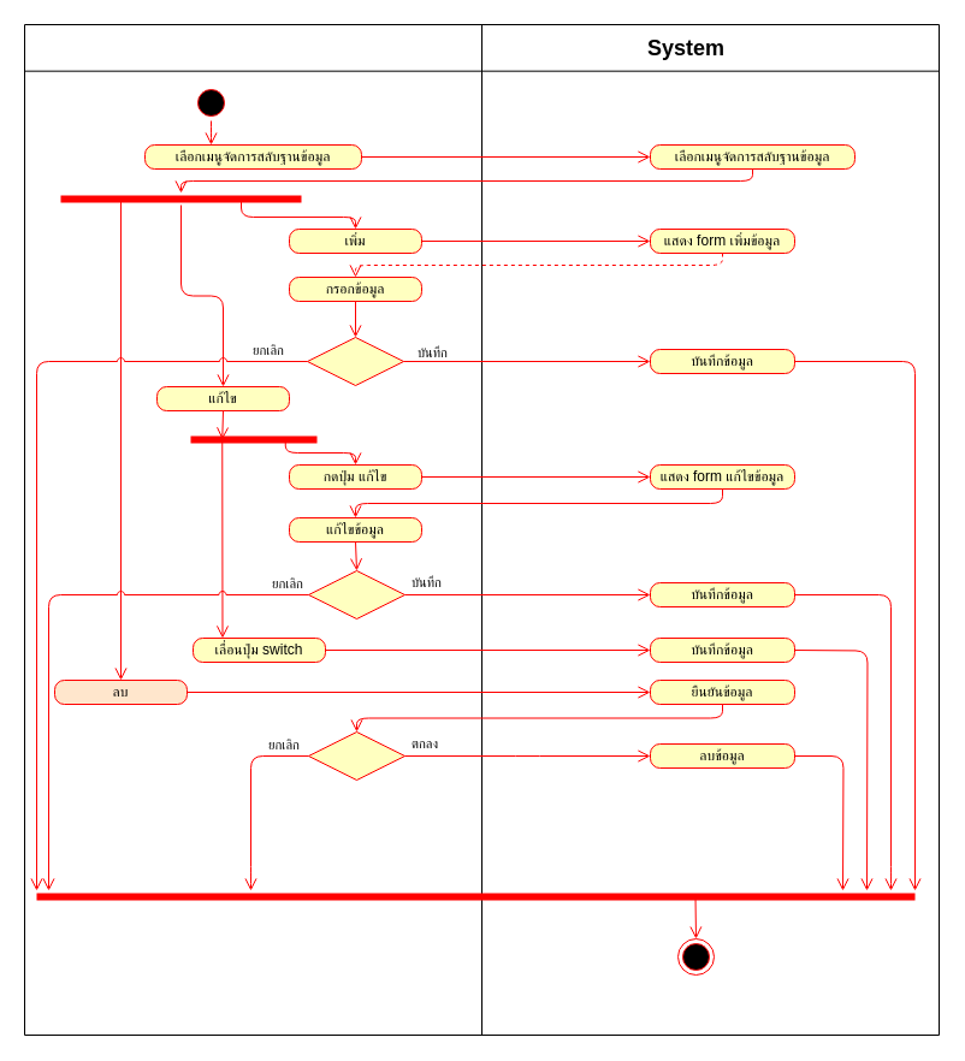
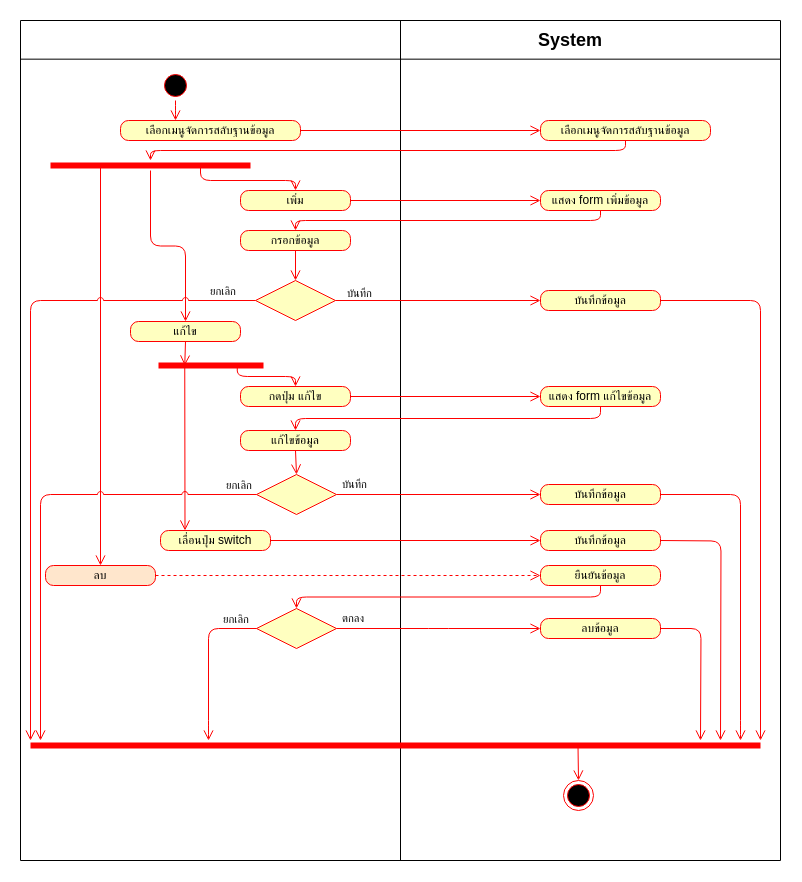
  <mxCell id="0" />
  <mxCell id="1" parent="0" />
  <mxCell id="2" value="" style="endArrow=none;html=1;" parent="1" edge="1"><mxGeometry width="50" height="50" relative="1" as="geometry"><mxPoint x="400" y="860" as="sourcePoint" /><mxPoint x="400" y="20" as="targetPoint" /></mxGeometry></mxCell>
  <mxCell id="3" value="" style="endArrow=none;html=1;" parent="1" edge="1"><mxGeometry width="50" height="50" relative="1" as="geometry"><mxPoint x="20" y="860" as="sourcePoint" /><mxPoint x="20" y="20" as="targetPoint" /></mxGeometry></mxCell>
  <mxCell id="4" value="" style="endArrow=none;html=1;" parent="1" edge="1"><mxGeometry width="50" height="50" relative="1" as="geometry"><mxPoint x="780" y="860" as="sourcePoint" /><mxPoint x="780" y="20" as="targetPoint" /></mxGeometry></mxCell>
  <mxCell id="5" value="" style="endArrow=none;html=1;" parent="1" edge="1"><mxGeometry width="50" height="50" relative="1" as="geometry"><mxPoint x="780" y="20" as="sourcePoint" /><mxPoint x="20" y="20" as="targetPoint" /></mxGeometry></mxCell>
  <mxCell id="6" value="" style="endArrow=none;html=1;" parent="1" edge="1"><mxGeometry width="50" height="50" relative="1" as="geometry"><mxPoint x="780" y="58.67" as="sourcePoint" /><mxPoint x="20" y="58.67" as="targetPoint" /></mxGeometry></mxCell>
  <mxCell id="7" value="&lt;font style=&quot;font-size: 18px&quot;&gt;&lt;b&gt;System&lt;/b&gt;&lt;/font&gt;" style="text;html=1;strokeColor=none;fillColor=none;align=center;verticalAlign=middle;whiteSpace=wrap;rounded=0;" parent="1" vertex="1"><mxGeometry x="550" y="30" width="40" height="20" as="geometry" /></mxCell>
  <mxCell id="8" value="" style="endArrow=none;html=1;" parent="1" edge="1"><mxGeometry width="50" height="50" relative="1" as="geometry"><mxPoint x="780" y="860" as="sourcePoint" /><mxPoint x="20" y="860" as="targetPoint" /></mxGeometry></mxCell>
  <mxCell id="9" value="เลือกเมนูจัดการสลับฐานข้อมูล" style="rounded=1;whiteSpace=wrap;html=1;arcSize=40;fontColor=#000000;fillColor=#ffffc0;strokeColor=#ff0000;" parent="1" vertex="1"><mxGeometry x="120" y="120" width="180" height="20" as="geometry" /></mxCell>
  <mxCell id="10" value="" style="edgeStyle=orthogonalEdgeStyle;html=1;verticalAlign=bottom;endArrow=open;endSize=8;strokeColor=#ff0000;exitX=1;exitY=0.5;exitDx=0;exitDy=0;entryX=0;entryY=0.5;entryDx=0;entryDy=0;" parent="1" source="9" target="13" edge="1"><mxGeometry relative="1" as="geometry"><mxPoint x="250" y="290" as="targetPoint" /><mxPoint x="330" y="200" as="sourcePoint" /></mxGeometry></mxCell>
  <mxCell id="11" value="" style="ellipse;html=1;shape=startState;fillColor=#000000;strokeColor=#ff0000;" parent="1" vertex="1"><mxGeometry x="160" y="70" width="30" height="30" as="geometry" /></mxCell>
  <mxCell id="12" value="" style="edgeStyle=orthogonalEdgeStyle;html=1;verticalAlign=bottom;endArrow=open;endSize=8;strokeColor=#ff0000;" parent="1" source="11" edge="1"><mxGeometry relative="1" as="geometry"><mxPoint x="175" y="120" as="targetPoint" /></mxGeometry></mxCell>
  <mxCell id="13" value="เลือกเมนูจัดการสลับฐานข้อมูล" style="rounded=1;whiteSpace=wrap;html=1;arcSize=40;fontColor=#000000;fillColor=#ffffc0;strokeColor=#ff0000;" parent="1" vertex="1"><mxGeometry x="540" y="120" width="170" height="20" as="geometry" /></mxCell>
  <mxCell id="14" value="" style="shape=line;html=1;strokeWidth=6;strokeColor=#ff0000;" parent="1" vertex="1"><mxGeometry x="50" y="160" width="200" height="10" as="geometry" /></mxCell>
  <mxCell id="15" value="" style="edgeStyle=orthogonalEdgeStyle;html=1;verticalAlign=bottom;endArrow=open;endSize=8;strokeColor=#ff0000;exitX=0.75;exitY=0.5;exitDx=0;exitDy=0;exitPerimeter=0;entryX=0.5;entryY=0;entryDx=0;entryDy=0;" parent="1" source="14" target="18" edge="1"><mxGeometry relative="1" as="geometry"><mxPoint x="200" y="180" as="targetPoint" /><mxPoint x="160" y="180" as="sourcePoint" /></mxGeometry></mxCell>
  <mxCell id="16" value="" style="html=1;verticalAlign=bottom;endArrow=open;endSize=8;strokeColor=#ff0000;entryX=0.5;entryY=0;entryDx=0;entryDy=0;edgeStyle=orthogonalEdgeStyle;jumpStyle=arc;" parent="1" source="14" target="19" edge="1"><mxGeometry relative="1" as="geometry"><mxPoint x="100" y="290" as="targetPoint" /><mxPoint x="170" y="190" as="sourcePoint" /></mxGeometry></mxCell>
  <mxCell id="17" value="" style="edgeStyle=orthogonalEdgeStyle;html=1;verticalAlign=bottom;endArrow=open;endSize=8;strokeColor=#ff0000;exitX=0.5;exitY=1;exitDx=0;exitDy=0;" parent="1" source="13" target="14" edge="1"><mxGeometry relative="1" as="geometry"><mxPoint x="550" y="140" as="targetPoint" /><mxPoint x="470" y="150" as="sourcePoint" /></mxGeometry></mxCell>
  <mxCell id="18" value="เพิ่ม" style="rounded=1;whiteSpace=wrap;html=1;arcSize=40;fontColor=#000000;fillColor=#ffffc0;strokeColor=#ff0000;" parent="1" vertex="1"><mxGeometry x="240" y="190" width="110" height="20" as="geometry" /></mxCell>
  <mxCell id="19" value="แก้ไข" style="rounded=1;whiteSpace=wrap;html=1;arcSize=40;fontColor=#000000;fillColor=#ffffc0;strokeColor=#ff0000;" parent="1" vertex="1"><mxGeometry x="130" y="321" width="110" height="20" as="geometry" /></mxCell>
  <mxCell id="20" value="ลบ" style="rounded=1;whiteSpace=wrap;html=1;arcSize=40;fontColor=#000000;fillColor=#ffe6cc;strokeColor=#ff0000;" parent="1" vertex="1"><mxGeometry x="45" y="565" width="110" height="20" as="geometry" /></mxCell>
  <mxCell id="21" value="แสดง form เพิ่มข้อมูล" style="rounded=1;whiteSpace=wrap;html=1;arcSize=40;fontColor=#000000;fillColor=#ffffc0;strokeColor=#ff0000;" parent="1" vertex="1"><mxGeometry x="540" y="190" width="120" height="20" as="geometry" /></mxCell>
  <mxCell id="22" value="" style="edgeStyle=orthogonalEdgeStyle;html=1;verticalAlign=bottom;endArrow=open;endSize=8;strokeColor=#ff0000;exitX=1;exitY=0.5;exitDx=0;exitDy=0;" parent="1" source="18" target="21" edge="1"><mxGeometry relative="1" as="geometry"><mxPoint x="530" y="205" as="targetPoint" /><mxPoint x="340" y="204.5" as="sourcePoint" /></mxGeometry></mxCell>
  <mxCell id="23" value="กรอกข้อมูล" style="rounded=1;whiteSpace=wrap;html=1;arcSize=40;fontColor=#000000;fillColor=#ffffc0;strokeColor=#ff0000;" parent="1" vertex="1"><mxGeometry x="240" y="230" width="110" height="20" as="geometry" /></mxCell>
- <mxCell id="24" value="" style="edgeStyle=orthogonalEdgeStyle;html=1;verticalAlign=bottom;endArrow=open;endSize=8;strokeColor=#ff0000;exitX=0.5;exitY=1;exitDx=0;exitDy=0;entryX=0.5;entryY=0;entryDx=0;entryDy=0;dashed=1;" parent="1" source="21" target="23" edge="1"><mxGeometry relative="1" as="geometry"><mxPoint x="580" y="280" as="targetPoint" /><mxPoint x="390" y="280" as="sourcePoint" /></mxGeometry></mxCell>
+ <mxCell id="24" value="" style="edgeStyle=orthogonalEdgeStyle;html=1;verticalAlign=bottom;endArrow=open;endSize=8;strokeColor=#ff0000;exitX=0.5;exitY=1;exitDx=0;exitDy=0;entryX=0.5;entryY=0;entryDx=0;entryDy=0;" parent="1" source="21" target="23" edge="1"><mxGeometry relative="1" as="geometry"><mxPoint x="580" y="280" as="targetPoint" /><mxPoint x="390" y="280" as="sourcePoint" /></mxGeometry></mxCell>
  <mxCell id="25" value="" style="rhombus;whiteSpace=wrap;html=1;fillColor=#ffffc0;strokeColor=#ff0000;" parent="1" vertex="1"><mxGeometry x="255" y="280" width="80" height="40" as="geometry" /></mxCell>
  <mxCell id="26" value="บันทึก" style="edgeStyle=orthogonalEdgeStyle;html=1;align=left;verticalAlign=top;endArrow=open;endSize=8;strokeColor=#ff0000;exitX=1;exitY=0.5;exitDx=0;exitDy=0;" parent="1" source="25" edge="1"><mxGeometry x="-0.9" y="20" relative="1" as="geometry"><mxPoint x="540" y="300" as="targetPoint" /><mxPoint x="310" y="330" as="sourcePoint" /><mxPoint as="offset" /></mxGeometry></mxCell>
  <mxCell id="27" value="บันทึกข้อมูล" style="rounded=1;whiteSpace=wrap;html=1;arcSize=40;fontColor=#000000;fillColor=#ffffc0;strokeColor=#ff0000;" parent="1" vertex="1"><mxGeometry x="540" y="290" width="120" height="20" as="geometry" /></mxCell>
  <mxCell id="28" value="" style="edgeStyle=orthogonalEdgeStyle;html=1;verticalAlign=bottom;endArrow=open;endSize=8;strokeColor=#ff0000;exitX=1;exitY=0.5;exitDx=0;exitDy=0;" parent="1" source="27" edge="1"><mxGeometry relative="1" as="geometry"><mxPoint x="760" y="740" as="targetPoint" /><mxPoint x="685" y="410" as="sourcePoint" /><Array as="points"><mxPoint x="760" y="300" /></Array></mxGeometry></mxCell>
  <mxCell id="29" value="" style="edgeStyle=orthogonalEdgeStyle;html=1;verticalAlign=bottom;endArrow=open;endSize=8;strokeColor=#ff0000;entryX=0.5;entryY=0;entryDx=0;entryDy=0;exitX=0.5;exitY=1;exitDx=0;exitDy=0;" parent="1" source="23" target="25" edge="1"><mxGeometry relative="1" as="geometry"><mxPoint x="294.5" y="290" as="targetPoint" /><mxPoint x="294.5" y="250" as="sourcePoint" /></mxGeometry></mxCell>
  <mxCell id="30" value="" style="shape=line;html=1;strokeWidth=6;strokeColor=#ff0000;" parent="1" vertex="1"><mxGeometry x="158" y="360" width="105" height="10" as="geometry" /></mxCell>
  <mxCell id="31" value="" style="edgeStyle=orthogonalEdgeStyle;html=1;verticalAlign=bottom;endArrow=open;endSize=8;strokeColor=#ff0000;exitX=0.25;exitY=0.5;exitDx=0;exitDy=0;exitPerimeter=0;entryX=0.5;entryY=0;entryDx=0;entryDy=0;jumpStyle=none;" parent="1" source="14" target="20" edge="1"><mxGeometry relative="1" as="geometry"><mxPoint x="100" y="260" as="targetPoint" /><mxPoint x="305" y="260" as="sourcePoint" /></mxGeometry></mxCell>
  <mxCell id="32" value="" style="html=1;verticalAlign=bottom;endArrow=open;endSize=8;strokeColor=#ff0000;entryX=0.25;entryY=0.5;entryDx=0;entryDy=0;entryPerimeter=0;exitX=0.5;exitY=1;exitDx=0;exitDy=0;" parent="1" source="19" target="30" edge="1"><mxGeometry relative="1" as="geometry"><mxPoint x="181.25" y="405" as="targetPoint" /><mxPoint x="190" y="375" as="sourcePoint" /></mxGeometry></mxCell>
  <mxCell id="33" value="กดปุ่ม แก้ไข" style="rounded=1;whiteSpace=wrap;html=1;arcSize=40;fontColor=#000000;fillColor=#ffffc0;strokeColor=#ff0000;" parent="1" vertex="1"><mxGeometry x="240" y="386" width="110" height="20" as="geometry" /></mxCell>
  <mxCell id="34" value="เลื่อนปุ่ม switch" style="rounded=1;whiteSpace=wrap;html=1;arcSize=40;fontColor=#000000;fillColor=#ffffc0;strokeColor=#ff0000;" parent="1" vertex="1"><mxGeometry x="160" y="530" width="110" height="20" as="geometry" /></mxCell>
  <mxCell id="35" value="" style="rhombus;whiteSpace=wrap;html=1;fillColor=#ffffc0;strokeColor=#ff0000;" parent="1" vertex="1"><mxGeometry x="256" y="474" width="80" height="40" as="geometry" /></mxCell>
  <mxCell id="36" value="" style="html=1;verticalAlign=bottom;endArrow=open;endSize=8;strokeColor=#ff0000;entryX=0.5;entryY=0;entryDx=0;entryDy=0;exitX=0.75;exitY=0.5;exitDx=0;exitDy=0;exitPerimeter=0;edgeStyle=orthogonalEdgeStyle;" parent="1" source="30" target="33" edge="1"><mxGeometry relative="1" as="geometry"><mxPoint x="194.25" y="375" as="targetPoint" /><mxPoint x="195" y="351" as="sourcePoint" /><Array as="points"><mxPoint x="237" y="376" /><mxPoint x="295" y="376" /></Array></mxGeometry></mxCell>
  <mxCell id="37" value="" style="edgeStyle=orthogonalEdgeStyle;html=1;verticalAlign=bottom;endArrow=open;endSize=8;strokeColor=#ff0000;exitX=1;exitY=0.5;exitDx=0;exitDy=0;entryX=0;entryY=0.5;entryDx=0;entryDy=0;" parent="1" source="33" target="38" edge="1"><mxGeometry relative="1" as="geometry"><mxPoint x="540" y="395.5" as="targetPoint" /><mxPoint x="350" y="395.5" as="sourcePoint" /></mxGeometry></mxCell>
  <mxCell id="38" value="แสดง form แก้ไขข้อมูล" style="rounded=1;whiteSpace=wrap;html=1;arcSize=40;fontColor=#000000;fillColor=#ffffc0;strokeColor=#ff0000;" parent="1" vertex="1"><mxGeometry x="540" y="386" width="120" height="20" as="geometry" /></mxCell>
  <mxCell id="39" value="แก้ไขข้อมูล" style="rounded=1;whiteSpace=wrap;html=1;arcSize=40;fontColor=#000000;fillColor=#ffffc0;strokeColor=#ff0000;" parent="1" vertex="1"><mxGeometry x="240" y="430" width="110" height="20" as="geometry" /></mxCell>
  <mxCell id="40" value="" style="edgeStyle=orthogonalEdgeStyle;html=1;verticalAlign=bottom;endArrow=open;endSize=8;strokeColor=#ff0000;exitX=0.5;exitY=1;exitDx=0;exitDy=0;entryX=0.5;entryY=0;entryDx=0;entryDy=0;" parent="1" source="38" target="39" edge="1"><mxGeometry relative="1" as="geometry"><mxPoint x="580" y="500" as="targetPoint" /><mxPoint x="390" y="500" as="sourcePoint" /></mxGeometry></mxCell>
  <mxCell id="41" value="" style="html=1;verticalAlign=bottom;endArrow=open;endSize=8;strokeColor=#ff0000;exitX=0.5;exitY=1;exitDx=0;exitDy=0;entryX=0.5;entryY=0;entryDx=0;entryDy=0;" parent="1" source="39" target="35" edge="1"><mxGeometry relative="1" as="geometry"><mxPoint x="470" y="500" as="targetPoint" /><mxPoint x="460" y="460" as="sourcePoint" /></mxGeometry></mxCell>
  <mxCell id="42" value="บันทึก" style="edgeStyle=orthogonalEdgeStyle;html=1;align=left;verticalAlign=top;endArrow=open;endSize=8;strokeColor=#ff0000;exitX=1;exitY=0.5;exitDx=0;exitDy=0;entryX=0;entryY=0.5;entryDx=0;entryDy=0;" parent="1" source="35" target="43" edge="1"><mxGeometry x="-0.961" y="24" relative="1" as="geometry"><mxPoint x="541" y="493.5" as="targetPoint" /><mxPoint x="336" y="493.5" as="sourcePoint" /><mxPoint y="1" as="offset" /></mxGeometry></mxCell>
  <mxCell id="43" value="บันทึกข้อมูล" style="rounded=1;whiteSpace=wrap;html=1;arcSize=40;fontColor=#000000;fillColor=#ffffc0;strokeColor=#ff0000;" parent="1" vertex="1"><mxGeometry x="540" y="484" width="120" height="20" as="geometry" /></mxCell>
  <mxCell id="44" value="บันทึกข้อมูล" style="rounded=1;whiteSpace=wrap;html=1;arcSize=40;fontColor=#000000;fillColor=#ffffc0;strokeColor=#ff0000;" parent="1" vertex="1"><mxGeometry x="540" y="530" width="120" height="20" as="geometry" /></mxCell>
  <mxCell id="45" value="" style="edgeStyle=orthogonalEdgeStyle;html=1;verticalAlign=bottom;endArrow=open;endSize=8;strokeColor=#ff0000;entryX=0;entryY=0.5;entryDx=0;entryDy=0;exitX=1;exitY=0.5;exitDx=0;exitDy=0;" parent="1" source="34" target="44" edge="1"><mxGeometry relative="1" as="geometry"><mxPoint x="430" y="539.5" as="targetPoint" /><mxPoint x="260" y="540" as="sourcePoint" /></mxGeometry></mxCell>
  <mxCell id="46" value="" style="html=1;verticalAlign=bottom;endArrow=open;endSize=8;strokeColor=#ff0000;exitX=0.25;exitY=0.5;exitDx=0;exitDy=0;exitPerimeter=0;entryX=0.25;entryY=0;entryDx=0;entryDy=0;" parent="1" edge="1"><mxGeometry relative="1" as="geometry"><mxPoint x="184.5" y="530" as="targetPoint" /><mxPoint x="184.25" y="365" as="sourcePoint" /></mxGeometry></mxCell>
  <mxCell id="47" value="ยกเลิก" style="edgeStyle=orthogonalEdgeStyle;html=1;align=left;verticalAlign=bottom;endArrow=open;endSize=8;strokeColor=#ff0000;rounded=1;exitX=0;exitY=0.5;exitDx=0;exitDy=0;jumpStyle=arc;" parent="1" source="35" edge="1"><mxGeometry x="-0.86" relative="1" as="geometry"><mxPoint x="40" y="740" as="targetPoint" /><mxPoint x="256" y="494" as="sourcePoint" /><Array as="points"><mxPoint x="40" y="494" /><mxPoint x="40" y="670" /></Array><mxPoint as="offset" /></mxGeometry></mxCell>
  <mxCell id="48" value="ยืนยันข้อมูล" style="rounded=1;whiteSpace=wrap;html=1;arcSize=40;fontColor=#000000;fillColor=#ffffc0;strokeColor=#ff0000;" parent="1" vertex="1"><mxGeometry x="540" y="565" width="120" height="20" as="geometry" /></mxCell>
- <mxCell id="49" value="" style="edgeStyle=orthogonalEdgeStyle;html=1;verticalAlign=bottom;endArrow=open;endSize=8;strokeColor=#ff0000;exitX=1;exitY=0.5;exitDx=0;exitDy=0;entryX=0;entryY=0.5;entryDx=0;entryDy=0;" parent="1" source="20" target="48" edge="1"><mxGeometry relative="1" as="geometry"><mxPoint x="345" y="574.5" as="targetPoint" /><mxPoint x="155" y="574.5" as="sourcePoint" /></mxGeometry></mxCell>
+ <mxCell id="49" value="" style="edgeStyle=orthogonalEdgeStyle;html=1;verticalAlign=bottom;endArrow=open;endSize=8;strokeColor=#ff0000;exitX=1;exitY=0.5;exitDx=0;exitDy=0;entryX=0;entryY=0.5;entryDx=0;entryDy=0;dashed=1;" parent="1" source="20" target="48" edge="1"><mxGeometry relative="1" as="geometry"><mxPoint x="345" y="574.5" as="targetPoint" /><mxPoint x="155" y="574.5" as="sourcePoint" /></mxGeometry></mxCell>
  <mxCell id="50" value="" style="rhombus;whiteSpace=wrap;html=1;fillColor=#ffffc0;strokeColor=#ff0000;" parent="1" vertex="1"><mxGeometry x="256" y="608" width="80" height="40" as="geometry" /></mxCell>
  <mxCell id="51" value="" style="html=1;verticalAlign=bottom;endArrow=open;endSize=8;strokeColor=#ff0000;exitX=0.5;exitY=1;exitDx=0;exitDy=0;edgeStyle=orthogonalEdgeStyle;entryX=0.5;entryY=0;entryDx=0;entryDy=0;" parent="1" source="48" target="50" edge="1"><mxGeometry relative="1" as="geometry"><mxPoint x="300" y="610" as="targetPoint" /><mxPoint x="615" y="608" as="sourcePoint" /></mxGeometry></mxCell>
  <mxCell id="52" value="ลบข้อมูล" style="rounded=1;whiteSpace=wrap;html=1;arcSize=40;fontColor=#000000;fillColor=#ffffc0;strokeColor=#ff0000;" parent="1" vertex="1"><mxGeometry x="540" y="618" width="120" height="20" as="geometry" /></mxCell>
  <mxCell id="53" value="ตกลง" style="edgeStyle=orthogonalEdgeStyle;html=1;align=left;verticalAlign=top;endArrow=open;endSize=8;strokeColor=#ff0000;exitX=1;exitY=0.5;exitDx=0;exitDy=0;" parent="1" source="50" edge="1"><mxGeometry x="-0.961" y="24" relative="1" as="geometry"><mxPoint x="540" y="628" as="targetPoint" /><mxPoint x="350" y="627.5" as="sourcePoint" /><mxPoint y="1" as="offset" /></mxGeometry></mxCell>
  <mxCell id="54" value="ยกเลิก" style="html=1;align=left;verticalAlign=bottom;endArrow=open;endSize=8;strokeColor=#ff0000;rounded=1;exitX=0;exitY=0.5;exitDx=0;exitDy=0;edgeStyle=orthogonalEdgeStyle;" parent="1" source="50" edge="1"><mxGeometry x="-0.564" relative="1" as="geometry"><mxPoint x="208" y="740" as="targetPoint" /><mxPoint x="250" y="620" as="sourcePoint" /><Array as="points"><mxPoint x="208" y="628" /><mxPoint x="208" y="730" /></Array><mxPoint as="offset" /></mxGeometry></mxCell>
  <mxCell id="55" value="" style="shape=line;html=1;strokeWidth=6;strokeColor=#ff0000;" parent="1" vertex="1"><mxGeometry x="30" y="740" width="730" height="10" as="geometry" /></mxCell>
  <mxCell id="56" value="" style="ellipse;html=1;shape=endState;fillColor=#000000;strokeColor=#ff0000;" parent="1" vertex="1"><mxGeometry x="563" y="780" width="30" height="30" as="geometry" /></mxCell>
  <mxCell id="57" value="" style="html=1;verticalAlign=bottom;endArrow=open;endSize=8;strokeColor=#ff0000;entryX=0.5;entryY=0;entryDx=0;entryDy=0;exitX=0.75;exitY=0.5;exitDx=0;exitDy=0;exitPerimeter=0;" parent="1" source="55" target="56" edge="1"><mxGeometry relative="1" as="geometry"><mxPoint x="690" y="770" as="targetPoint" /><mxPoint x="420" y="770" as="sourcePoint" /></mxGeometry></mxCell>
  <mxCell id="58" value="" style="html=1;verticalAlign=bottom;endArrow=open;endSize=8;strokeColor=#ff0000;exitX=1;exitY=0.5;exitDx=0;exitDy=0;edgeStyle=orthogonalEdgeStyle;" parent="1" source="43" edge="1"><mxGeometry relative="1" as="geometry"><mxPoint x="740" y="740" as="targetPoint" /><mxPoint x="630" y="430" as="sourcePoint" /><Array as="points"><mxPoint x="740" y="494" /><mxPoint x="740" y="730" /></Array></mxGeometry></mxCell>
  <mxCell id="59" value="" style="html=1;verticalAlign=bottom;endArrow=open;endSize=8;strokeColor=#ff0000;exitX=1;exitY=0.5;exitDx=0;exitDy=0;edgeStyle=orthogonalEdgeStyle;" parent="1" edge="1"><mxGeometry relative="1" as="geometry"><mxPoint x="720" y="740" as="targetPoint" /><mxPoint x="660" y="540" as="sourcePoint" /></mxGeometry></mxCell>
  <mxCell id="60" value="" style="html=1;verticalAlign=bottom;endArrow=open;endSize=8;strokeColor=#ff0000;exitX=1;exitY=0.5;exitDx=0;exitDy=0;edgeStyle=orthogonalEdgeStyle;" parent="1" source="52" edge="1"><mxGeometry relative="1" as="geometry"><mxPoint x="700" y="740" as="targetPoint" /><mxPoint x="670" y="550" as="sourcePoint" /></mxGeometry></mxCell>
  <mxCell id="61" value="ยกเลิก" style="edgeStyle=orthogonalEdgeStyle;html=1;align=left;verticalAlign=bottom;endArrow=open;endSize=8;strokeColor=#ff0000;rounded=1;exitX=0;exitY=0.5;exitDx=0;exitDy=0;jumpStyle=arc;" parent="1" source="25" edge="1"><mxGeometry x="-0.86" relative="1" as="geometry"><mxPoint x="30" y="740" as="targetPoint" /><mxPoint x="261" y="290" as="sourcePoint" /><Array as="points"><mxPoint x="30" y="300" /><mxPoint x="30" y="536" /></Array><mxPoint as="offset" /></mxGeometry></mxCell>
